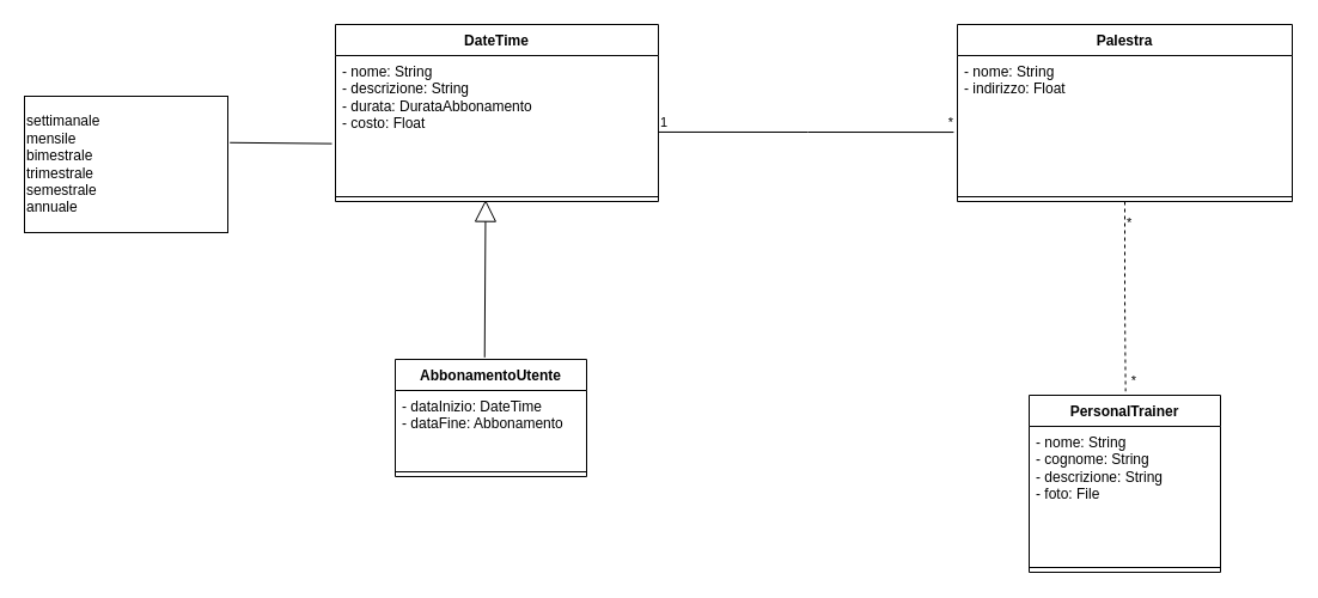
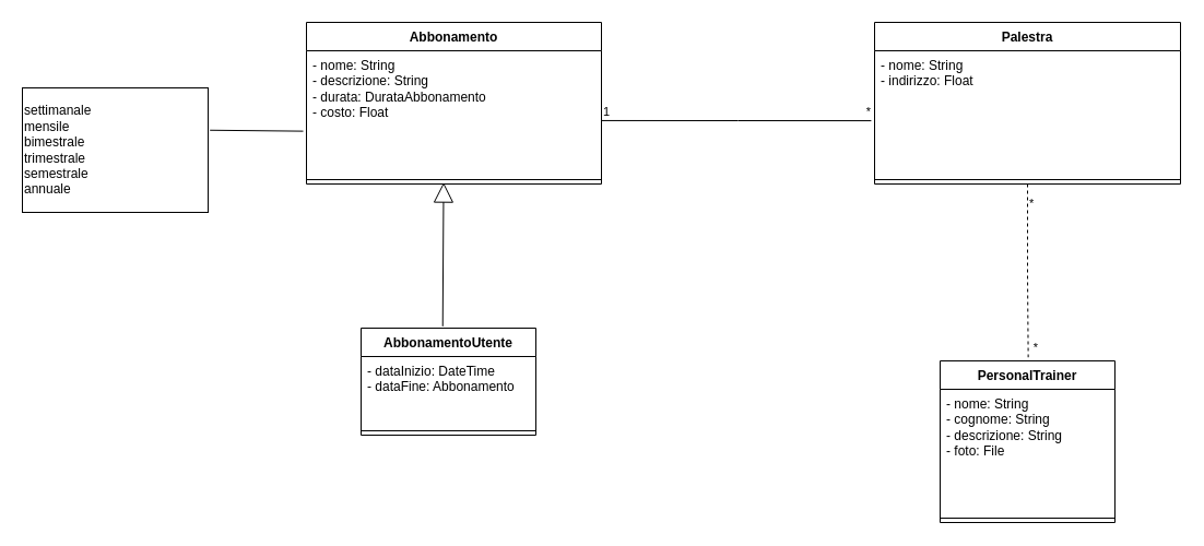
  <mxCell id="0" />
  <mxCell id="1" parent="0" />
- <mxCell id="2" value="DateTime" style="swimlane;fontStyle=1;align=center;verticalAlign=top;childLayout=stackLayout;horizontal=1;startSize=26;horizontalStack=0;resizeParent=1;resizeParentMax=0;resizeLast=0;collapsible=1;marginBottom=0;whiteSpace=wrap;html=1;" parent="1" vertex="1"><mxGeometry x="280" y="20" width="270" height="148" as="geometry" /></mxCell>
+ <mxCell id="2" value="Abbonamento" style="swimlane;fontStyle=1;align=center;verticalAlign=top;childLayout=stackLayout;horizontal=1;startSize=26;horizontalStack=0;resizeParent=1;resizeParentMax=0;resizeLast=0;collapsible=1;marginBottom=0;whiteSpace=wrap;html=1;" parent="1" vertex="1"><mxGeometry x="280" y="20" width="270" height="148" as="geometry" /></mxCell>
  <mxCell id="3" value="&lt;div&gt;- nome: String&lt;/div&gt;&lt;div&gt;- descrizione: String&lt;/div&gt;&lt;div&gt;- durata: DurataAbbonamento&lt;br&gt;&lt;/div&gt;&lt;div&gt;- costo: Float&lt;br&gt;&lt;/div&gt;" style="text;strokeColor=none;fillColor=none;align=left;verticalAlign=top;spacingLeft=4;spacingRight=4;overflow=hidden;rotatable=0;points=[[0,0.5],[1,0.5]];portConstraint=eastwest;whiteSpace=wrap;html=1;" parent="2" vertex="1"><mxGeometry y="26" width="270" height="114" as="geometry" /></mxCell>
  <mxCell id="4" value="" style="line;strokeWidth=1;fillColor=none;align=left;verticalAlign=middle;spacingTop=-1;spacingLeft=3;spacingRight=3;rotatable=0;labelPosition=right;points=[];portConstraint=eastwest;strokeColor=inherit;" parent="2" vertex="1"><mxGeometry y="140" width="270" height="8" as="geometry" /></mxCell>
  <mxCell id="5" value="&lt;div align=&quot;left&quot;&gt;settimanale&lt;/div&gt;&lt;div align=&quot;left&quot;&gt;mensile&lt;/div&gt;&lt;div align=&quot;left&quot;&gt;bimestrale&lt;/div&gt;&lt;div align=&quot;left&quot;&gt;trimestrale&lt;/div&gt;&lt;div align=&quot;left&quot;&gt;semestrale&lt;br&gt;&lt;/div&gt;&lt;div align=&quot;left&quot;&gt;annuale&lt;br&gt;&lt;/div&gt;" style="html=1;whiteSpace=wrap;align=left;" parent="1" vertex="1"><mxGeometry x="20" y="80" width="170" height="114" as="geometry" /></mxCell>
  <mxCell id="6" value="" style="endArrow=none;html=1;rounded=0;entryX=-0.011;entryY=0.646;entryDx=0;entryDy=0;entryPerimeter=0;exitX=1.01;exitY=0.34;exitDx=0;exitDy=0;exitPerimeter=0;" parent="1" source="5" target="3" edge="1"><mxGeometry width="50" height="50" relative="1" as="geometry"><mxPoint x="180" y="110" as="sourcePoint" /><mxPoint x="320" y="172" as="targetPoint" /></mxGeometry></mxCell>
  <mxCell id="7" value="Palestra" style="swimlane;fontStyle=1;align=center;verticalAlign=top;childLayout=stackLayout;horizontal=1;startSize=26;horizontalStack=0;resizeParent=1;resizeParentMax=0;resizeLast=0;collapsible=1;marginBottom=0;whiteSpace=wrap;html=1;" parent="1" vertex="1"><mxGeometry x="800" y="20" width="280" height="148" as="geometry" /></mxCell>
  <mxCell id="8" value="&lt;div&gt;- nome: String&lt;/div&gt;&lt;div&gt;- indirizzo: Float&lt;/div&gt;" style="text;strokeColor=none;fillColor=none;align=left;verticalAlign=top;spacingLeft=4;spacingRight=4;overflow=hidden;rotatable=0;points=[[0,0.5],[1,0.5]];portConstraint=eastwest;whiteSpace=wrap;html=1;" parent="7" vertex="1"><mxGeometry y="26" width="280" height="114" as="geometry" /></mxCell>
  <mxCell id="9" value="" style="line;strokeWidth=1;fillColor=none;align=left;verticalAlign=middle;spacingTop=-1;spacingLeft=3;spacingRight=3;rotatable=0;labelPosition=right;points=[];portConstraint=eastwest;strokeColor=inherit;" parent="7" vertex="1"><mxGeometry y="140" width="280" height="8" as="geometry" /></mxCell>
  <mxCell id="10" value="PersonalTrainer" style="swimlane;fontStyle=1;align=center;verticalAlign=top;childLayout=stackLayout;horizontal=1;startSize=26;horizontalStack=0;resizeParent=1;resizeParentMax=0;resizeLast=0;collapsible=1;marginBottom=0;whiteSpace=wrap;html=1;" parent="1" vertex="1"><mxGeometry x="860" y="330" width="160" height="148" as="geometry" /></mxCell>
  <mxCell id="11" value="&lt;div&gt;- nome: String&lt;/div&gt;&lt;div&gt;- cognome: String&lt;/div&gt;&lt;div&gt;- descrizione: String&lt;/div&gt;&lt;div&gt;- foto: File&lt;br&gt;&lt;/div&gt;" style="text;strokeColor=none;fillColor=none;align=left;verticalAlign=top;spacingLeft=4;spacingRight=4;overflow=hidden;rotatable=0;points=[[0,0.5],[1,0.5]];portConstraint=eastwest;whiteSpace=wrap;html=1;" parent="10" vertex="1"><mxGeometry y="26" width="160" height="114" as="geometry" /></mxCell>
  <mxCell id="12" value="" style="line;strokeWidth=1;fillColor=none;align=left;verticalAlign=middle;spacingTop=-1;spacingLeft=3;spacingRight=3;rotatable=0;labelPosition=right;points=[];portConstraint=eastwest;strokeColor=inherit;" parent="10" vertex="1"><mxGeometry y="140" width="160" height="8" as="geometry" /></mxCell>
  <mxCell id="13" value="" style="endArrow=none;html=1;edgeStyle=orthogonalEdgeStyle;rounded=0;exitX=0.5;exitY=1;exitDx=0;exitDy=0;entryX=0.504;entryY=-0.022;entryDx=0;entryDy=0;entryPerimeter=0;dashed=1;" parent="1" source="7" target="10" edge="1"><mxGeometry relative="1" as="geometry"><mxPoint x="950" y="200" as="sourcePoint" /><mxPoint x="1110" y="200" as="targetPoint" /></mxGeometry></mxCell>
  <mxCell id="14" value="*" style="edgeLabel;resizable=0;html=1;align=left;verticalAlign=bottom;" parent="13" connectable="0" vertex="1"><mxGeometry x="-1" relative="1" as="geometry"><mxPoint y="26" as="offset" /></mxGeometry></mxCell>
  <mxCell id="15" value="*" style="edgeLabel;resizable=0;html=1;align=right;verticalAlign=bottom;" parent="13" connectable="0" vertex="1"><mxGeometry x="1" relative="1" as="geometry"><mxPoint x="9" as="offset" /></mxGeometry></mxCell>
  <mxCell id="16" value="AbbonamentoUtente" style="swimlane;fontStyle=1;align=center;verticalAlign=top;childLayout=stackLayout;horizontal=1;startSize=26;horizontalStack=0;resizeParent=1;resizeParentMax=0;resizeLast=0;collapsible=1;marginBottom=0;whiteSpace=wrap;html=1;" parent="1" vertex="1"><mxGeometry x="330" y="300" width="160" height="98" as="geometry" /></mxCell>
  <mxCell id="17" value="&lt;div&gt;- dataInizio: DateTime&lt;/div&gt;&lt;div&gt;- dataFine: Abbonamento&lt;/div&gt;" style="text;strokeColor=none;fillColor=none;align=left;verticalAlign=top;spacingLeft=4;spacingRight=4;overflow=hidden;rotatable=0;points=[[0,0.5],[1,0.5]];portConstraint=eastwest;whiteSpace=wrap;html=1;" parent="16" vertex="1"><mxGeometry y="26" width="160" height="64" as="geometry" /></mxCell>
  <mxCell id="18" value="" style="line;strokeWidth=1;fillColor=none;align=left;verticalAlign=middle;spacingTop=-1;spacingLeft=3;spacingRight=3;rotatable=0;labelPosition=right;points=[];portConstraint=eastwest;strokeColor=inherit;" parent="16" vertex="1"><mxGeometry y="90" width="160" height="8" as="geometry" /></mxCell>
  <mxCell id="19" value="" style="endArrow=block;endSize=16;endFill=0;html=1;rounded=0;exitX=0.467;exitY=-0.017;exitDx=0;exitDy=0;exitPerimeter=0;entryX=0.465;entryY=0.821;entryDx=0;entryDy=0;entryPerimeter=0;" parent="1" source="16" target="4" edge="1"><mxGeometry width="160" relative="1" as="geometry"><mxPoint x="350" y="230" as="sourcePoint" /><mxPoint x="405" y="180" as="targetPoint" /></mxGeometry></mxCell>
  <mxCell id="20" value="" style="endArrow=none;html=1;edgeStyle=orthogonalEdgeStyle;rounded=0;exitX=1;exitY=0.561;exitDx=0;exitDy=0;exitPerimeter=0;entryX=-0.011;entryY=0.562;entryDx=0;entryDy=0;entryPerimeter=0;" parent="1" source="3" target="8" edge="1"><mxGeometry relative="1" as="geometry"><mxPoint x="600" y="110" as="sourcePoint" /><mxPoint x="760" y="110" as="targetPoint" /></mxGeometry></mxCell>
  <mxCell id="21" value="1" style="edgeLabel;resizable=0;html=1;align=left;verticalAlign=bottom;" parent="20" connectable="0" vertex="1"><mxGeometry x="-1" relative="1" as="geometry" /></mxCell>
  <mxCell id="22" value="*" style="edgeLabel;resizable=0;html=1;align=right;verticalAlign=bottom;" parent="20" connectable="0" vertex="1"><mxGeometry x="1" relative="1" as="geometry" /></mxCell>
